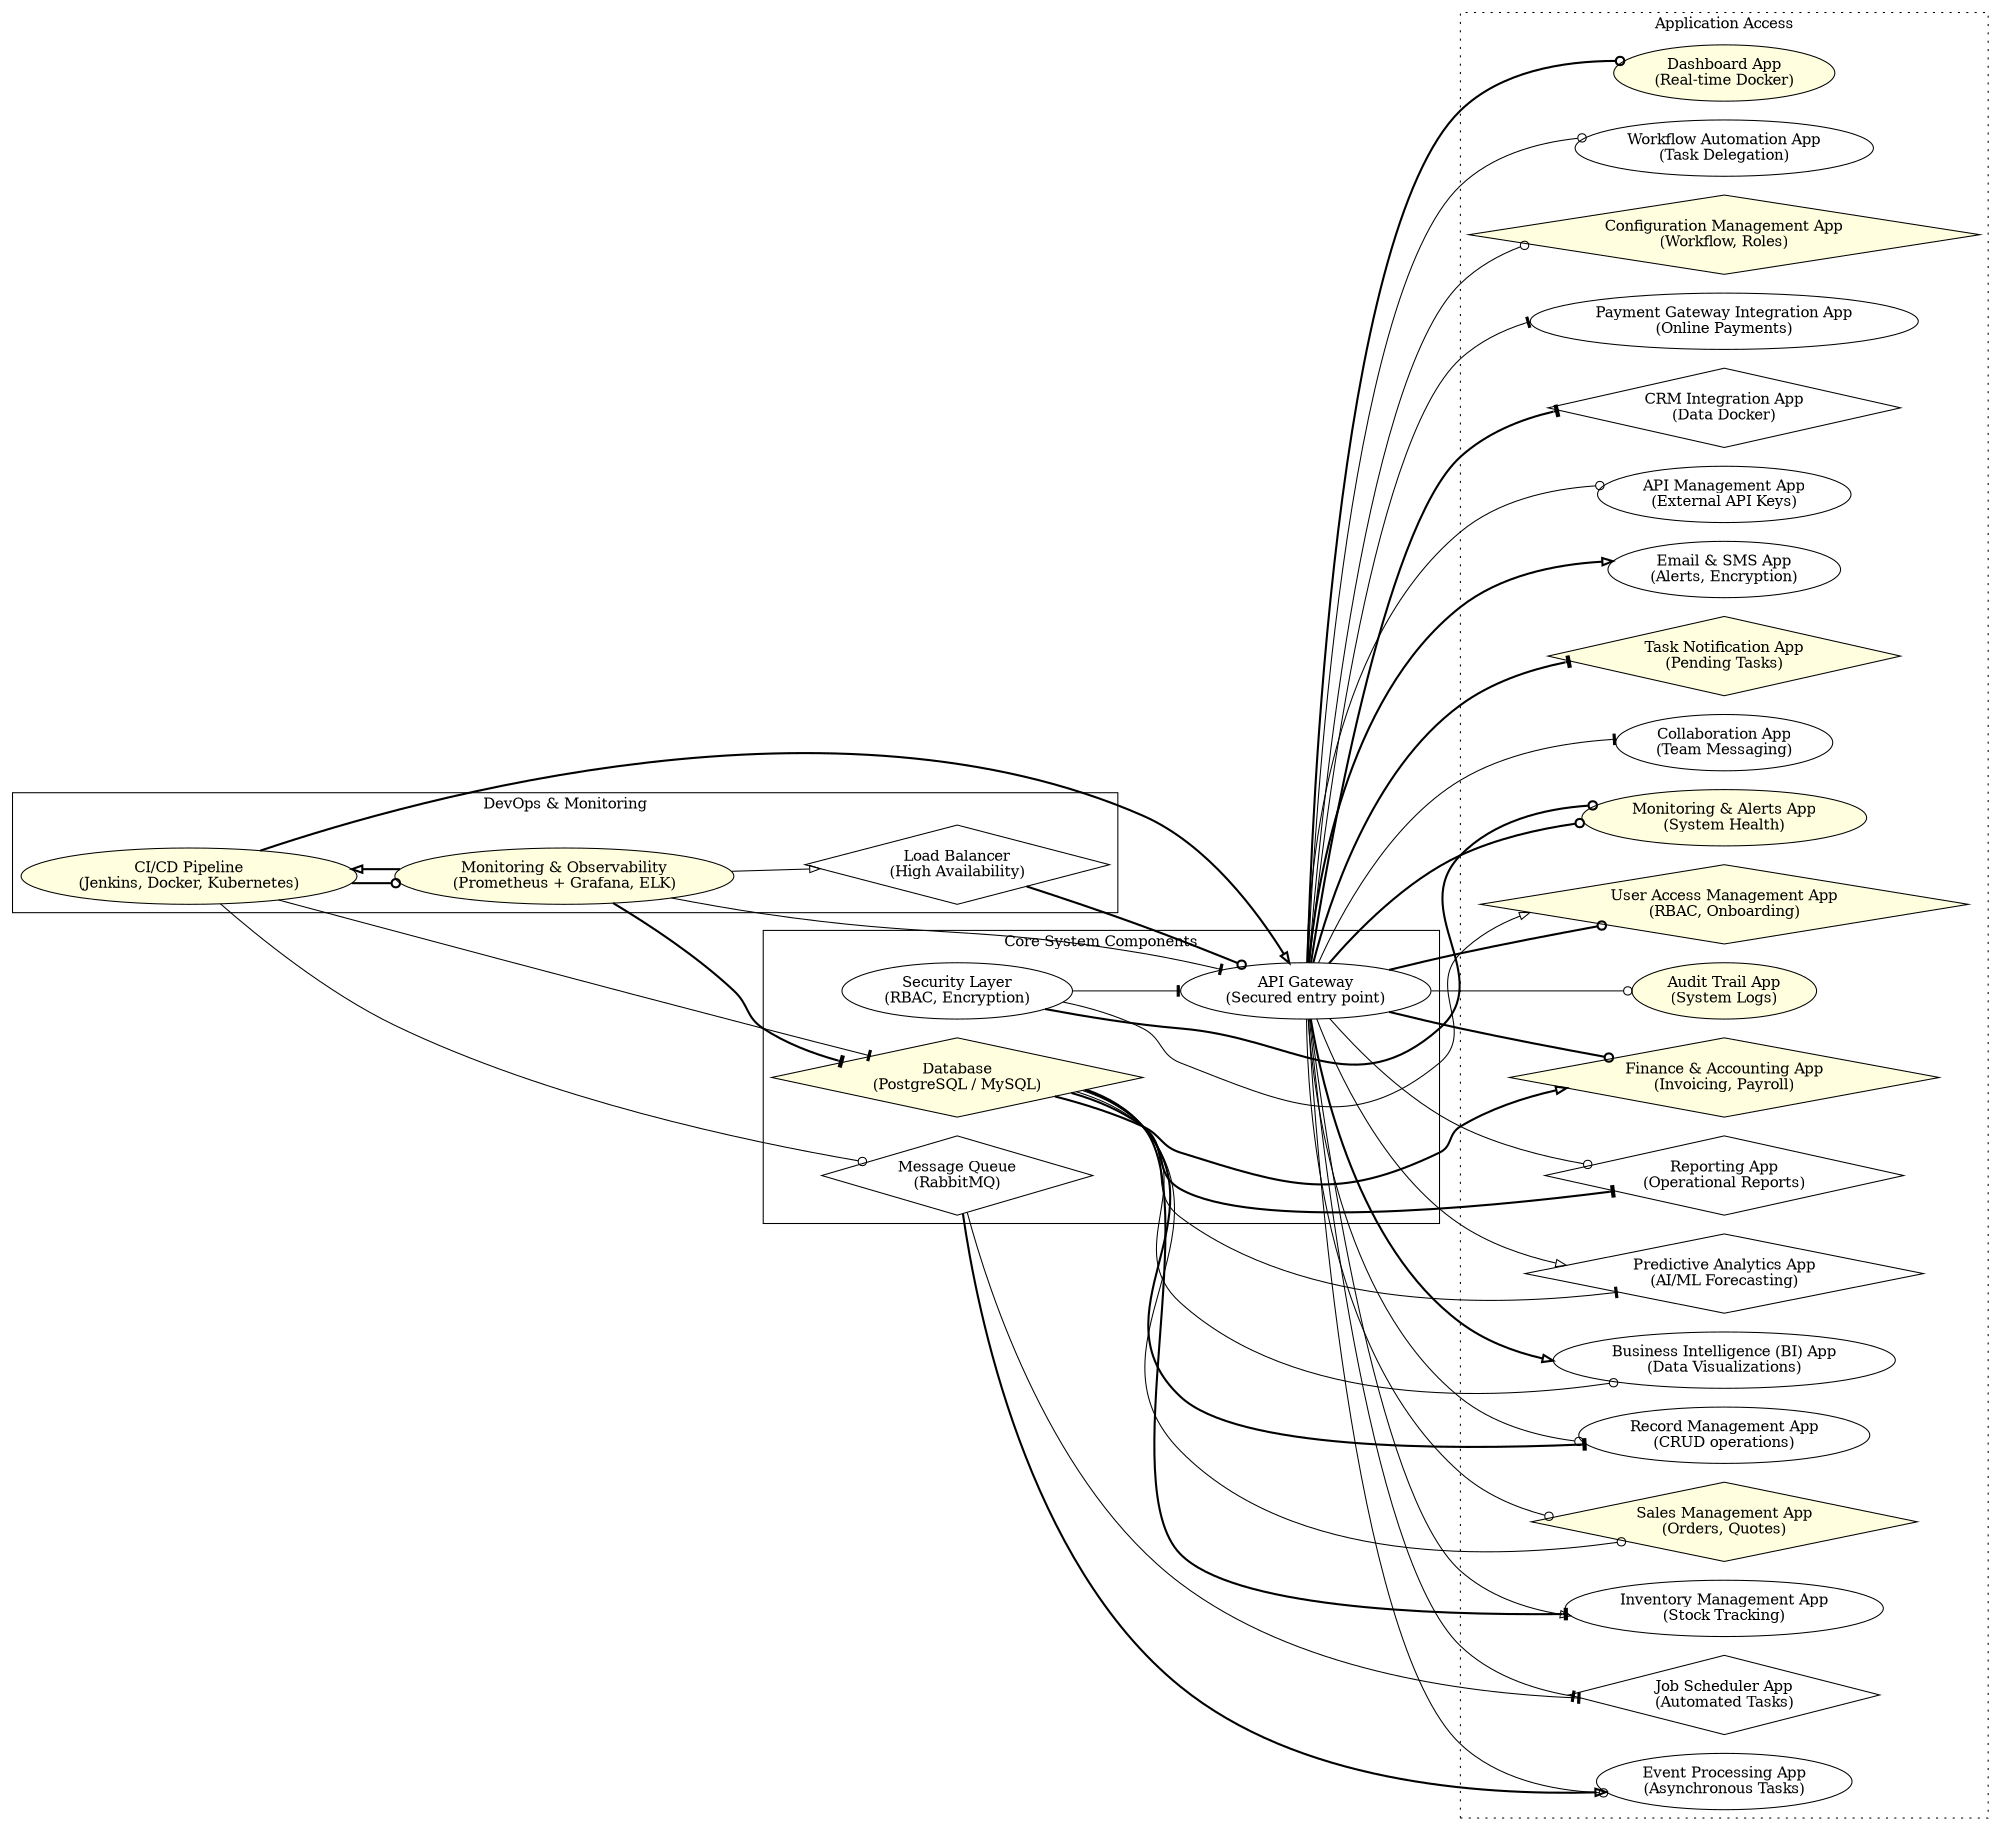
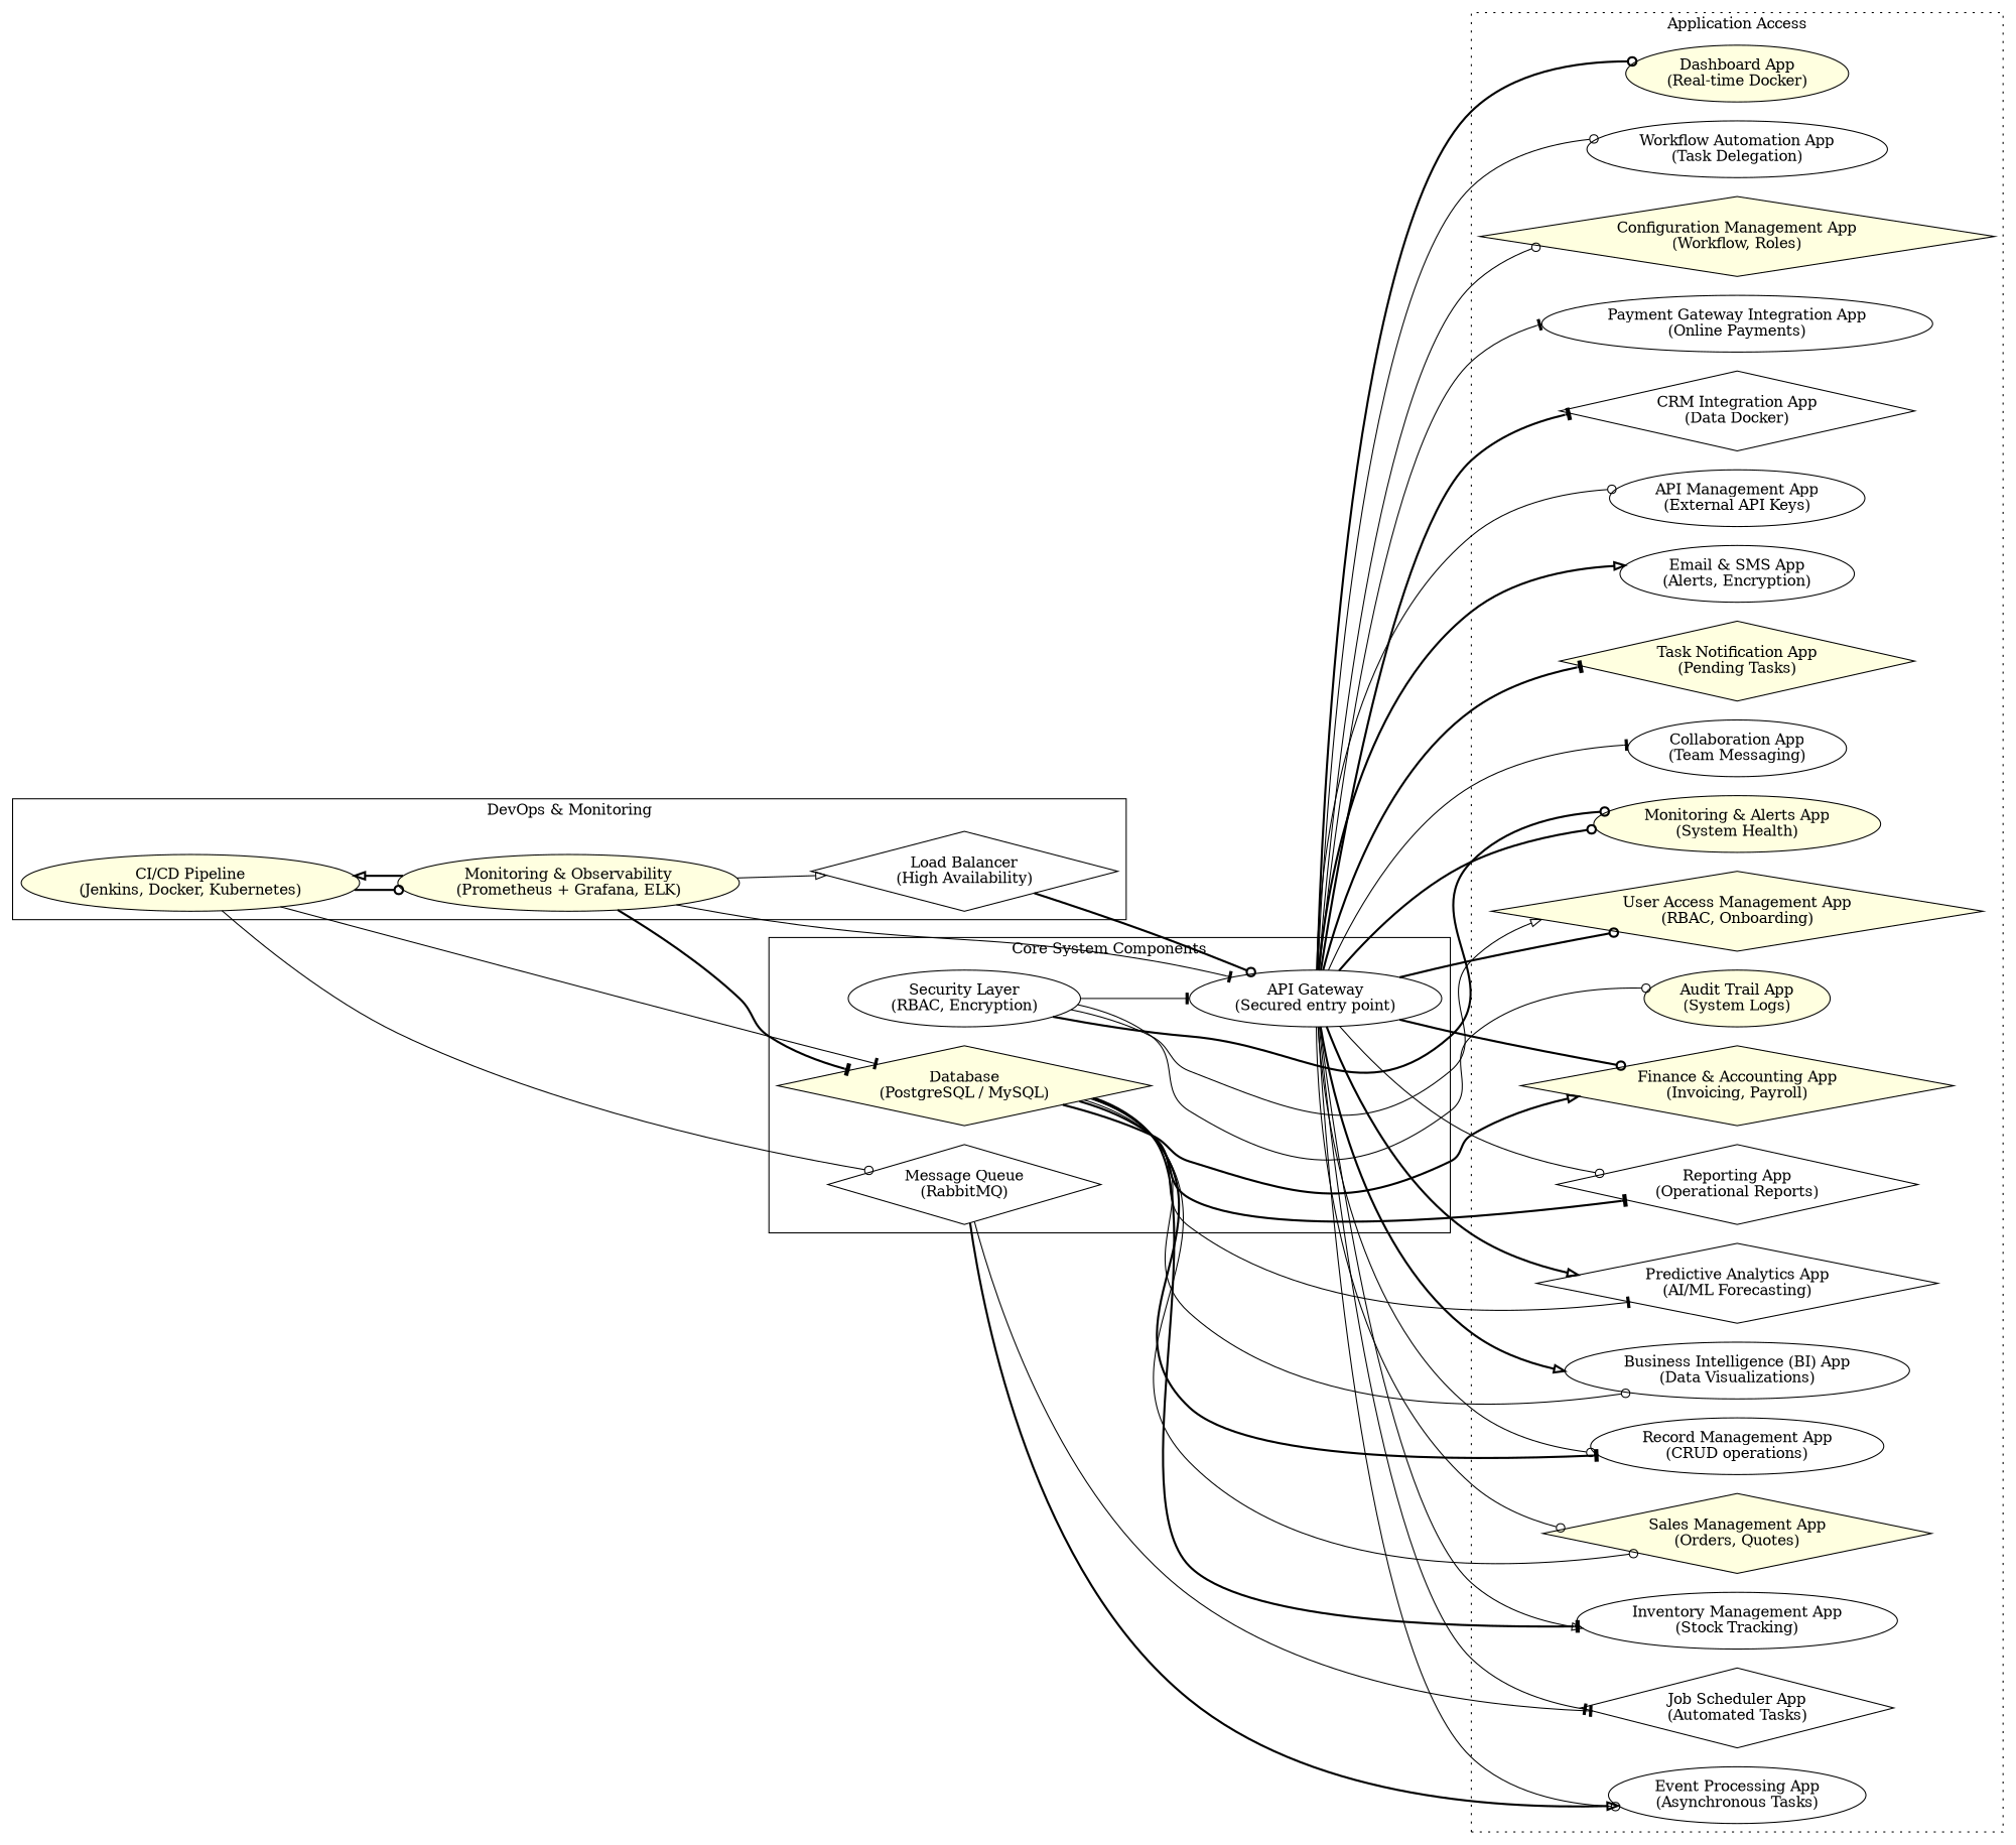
  digraph {
    rankdir=LR
    node [fillcolor=white shape=ellipse style=filled]
    edge [arrowhead=odot style=solid]
    n1 [label="API Gateway\n(Secured entry point)"]
    n2 [label="Security Layer\n(RBAC, Encryption)"]
    n3 [fillcolor=lightyellow label="Database\n(PostgreSQL / MySQL)" shape=diamond]
    n4 [label="Message Queue\n(RabbitMQ)" shape=diamond]
    n5 [fillcolor=lightyellow label="Dashboard App\n(Real-time Docker)"]
    n6 [label="Record Management App\n(CRUD operations)"]
    n7 [label="Workflow Automation App\n(Task Delegation)"]
    n8 [fillcolor=lightyellow label="Sales Management App\n(Orders, Quotes)" shape=diamond]
    n9 [label="Inventory Management App\n(Stock Tracking)"]
    n10 [fillcolor=lightyellow label="Finance & Accounting App\n(Invoicing, Payroll)" shape=diamond]
    n11 [fillcolor=lightyellow label="Configuration Management App\n(Workflow, Roles)" shape=diamond]
    n12 [fillcolor=lightyellow label="Monitoring & Alerts App\n(System Health)"]
    n13 [fillcolor=lightyellow label="User Access Management App\n(RBAC, Onboarding)" shape=diamond]
    n14 [label="Reporting App\n(Operational Reports)" shape=diamond]
    n15 [label="Predictive Analytics App\n(AI/ML Forecasting)" shape=diamond]
    n16 [label="Business Intelligence (BI) App\n(Data Visualizations)"]
    n17 [label="Payment Gateway Integration App\n(Online Payments)"]
    n18 [label="CRM Integration App\n(Data Docker)" shape=diamond]
    n19 [label="API Management App\n(External API Keys)"]
    n20 [label="Email & SMS App\n(Alerts, Encryption)"]
    n21 [fillcolor=lightyellow label="Task Notification App\n(Pending Tasks)" shape=diamond]
    n22 [label="Collaboration App\n(Team Messaging)"]
    n23 [label="Job Scheduler App\n(Automated Tasks)" shape=diamond]
    n24 [label="Event Processing App\n(Asynchronous Tasks)"]
    n25 [fillcolor=lightyellow label="Audit Trail App\n(System Logs)"]
    n26 [fillcolor=lightyellow label="CI/CD Pipeline\n(Jenkins, Docker, Kubernetes)"]
    n27 [fillcolor=lightyellow label="Monitoring & Observability\n(Prometheus + Grafana, ELK)"]
    n28 [label="Load Balancer\n(High Availability)" shape=diamond]
    subgraph cluster_1 {
      label="Core System Components"
      n1
      n2
      n3
      n4
    }
    subgraph cluster_2 {
      label="Application Access"
      style=dotted
      n5
      n6
      n7
      n8
      n9
      n10
      n11
      n12
      n13
      n14
      n15
      n16
      n17
      n18
      n19
      n20
      n21
      n22
      n23
      n24
      n25
    }
    subgraph cluster_3 {
      label="DevOps & Monitoring"
      n26
      n27
      n28
    }
    n1 -> n5 [style=bold]
    n1 -> n6
    n1 -> n7
    n1 -> n8
    n1 -> n9 [arrowhead=onormal]
    n1 -> n10 [style=bold]
    n1 -> n11
    n1 -> n12 [style=bold]
    n1 -> n13 [style=bold]
    n1 -> n14
-   n1 -> n15 [arrowhead=onormal]
+   n1 -> n15 [arrowhead=onormal style=bold]
    n1 -> n16 [arrowhead=onormal style=bold]
    n1 -> n17 [arrowhead=tee]
    n1 -> n18 [arrowhead=tee style=bold]
    n1 -> n19
    n1 -> n20 [arrowhead=onormal style=bold]
    n1 -> n21 [arrowhead=tee style=bold]
    n1 -> n22 [arrowhead=tee]
    n1 -> n23 [arrowhead=tee]
    n1 -> n24
-   n1 -> n25
+   n2 -> n25
    n2 -> n1 [arrowhead=tee]
    n2 -> n12 [style=bold]
    n2 -> n13 [arrowhead=onormal]
    n3 -> n6 [arrowhead=tee style=bold]
    n3 -> n8
    n3 -> n9 [arrowhead=tee style=bold]
    n3 -> n10 [arrowhead=onormal style=bold]
    n3 -> n14 [arrowhead=tee style=bold]
    n3 -> n15 [arrowhead=tee]
    n3 -> n16
    n4 -> n23 [arrowhead=tee]
    n4 -> n24 [arrowhead=onormal style=bold]
-   n26 -> n1 [arrowhead=onormal style=bold]
    n26 -> n3 [arrowhead=tee]
    n26 -> n4
    n26 -> n27 [style=bold]
    n27 -> n1 [arrowhead=tee]
    n27 -> n3 [arrowhead=tee style=bold]
    n27 -> n26 [arrowhead=onormal style=bold]
    n27 -> n28 [arrowhead=onormal]
    n28 -> n1 [style=bold]
  }
